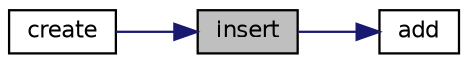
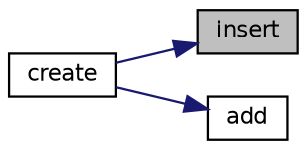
  digraph {
    rankdir=LR
    node [color=black fillcolor=white fontname=Helvetica fontsize=10 shape=record style=filled]
    edge [color=midnightblue fontname=Helvetica fontsize=10 labelfontname=Helvetica labelfontsize=10 style=solid]
    n1 [fillcolor=grey75 fontcolor=black height=0.2 label=insert width=0.4]
    n2 [height=0.2 label=add width=0.4]
    n3 [height=0.2 label=create width=0.4]
-   n1 -> n2
+   n3 -> n2
    n3 -> n1
  }
